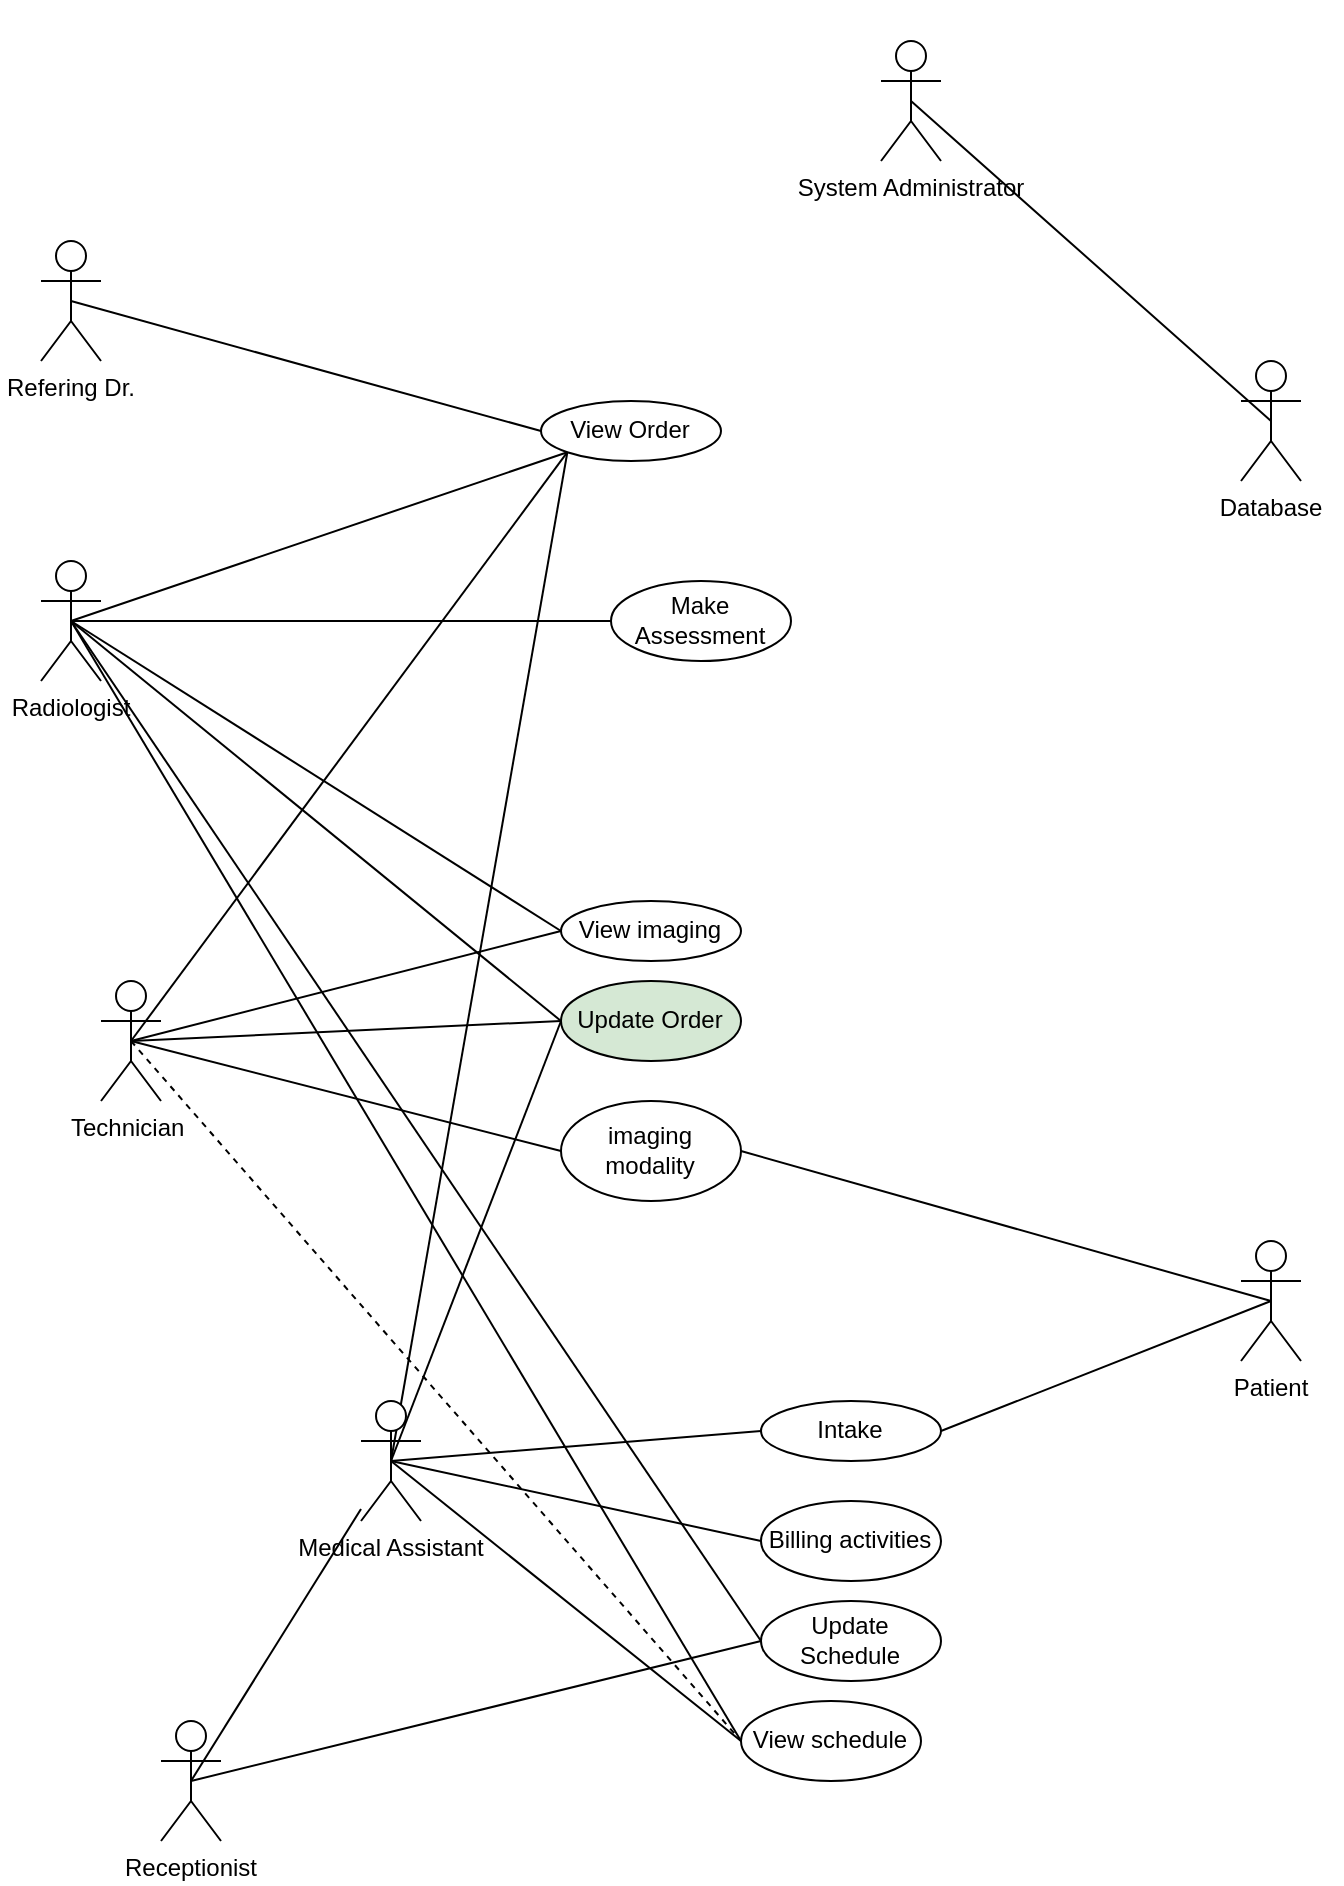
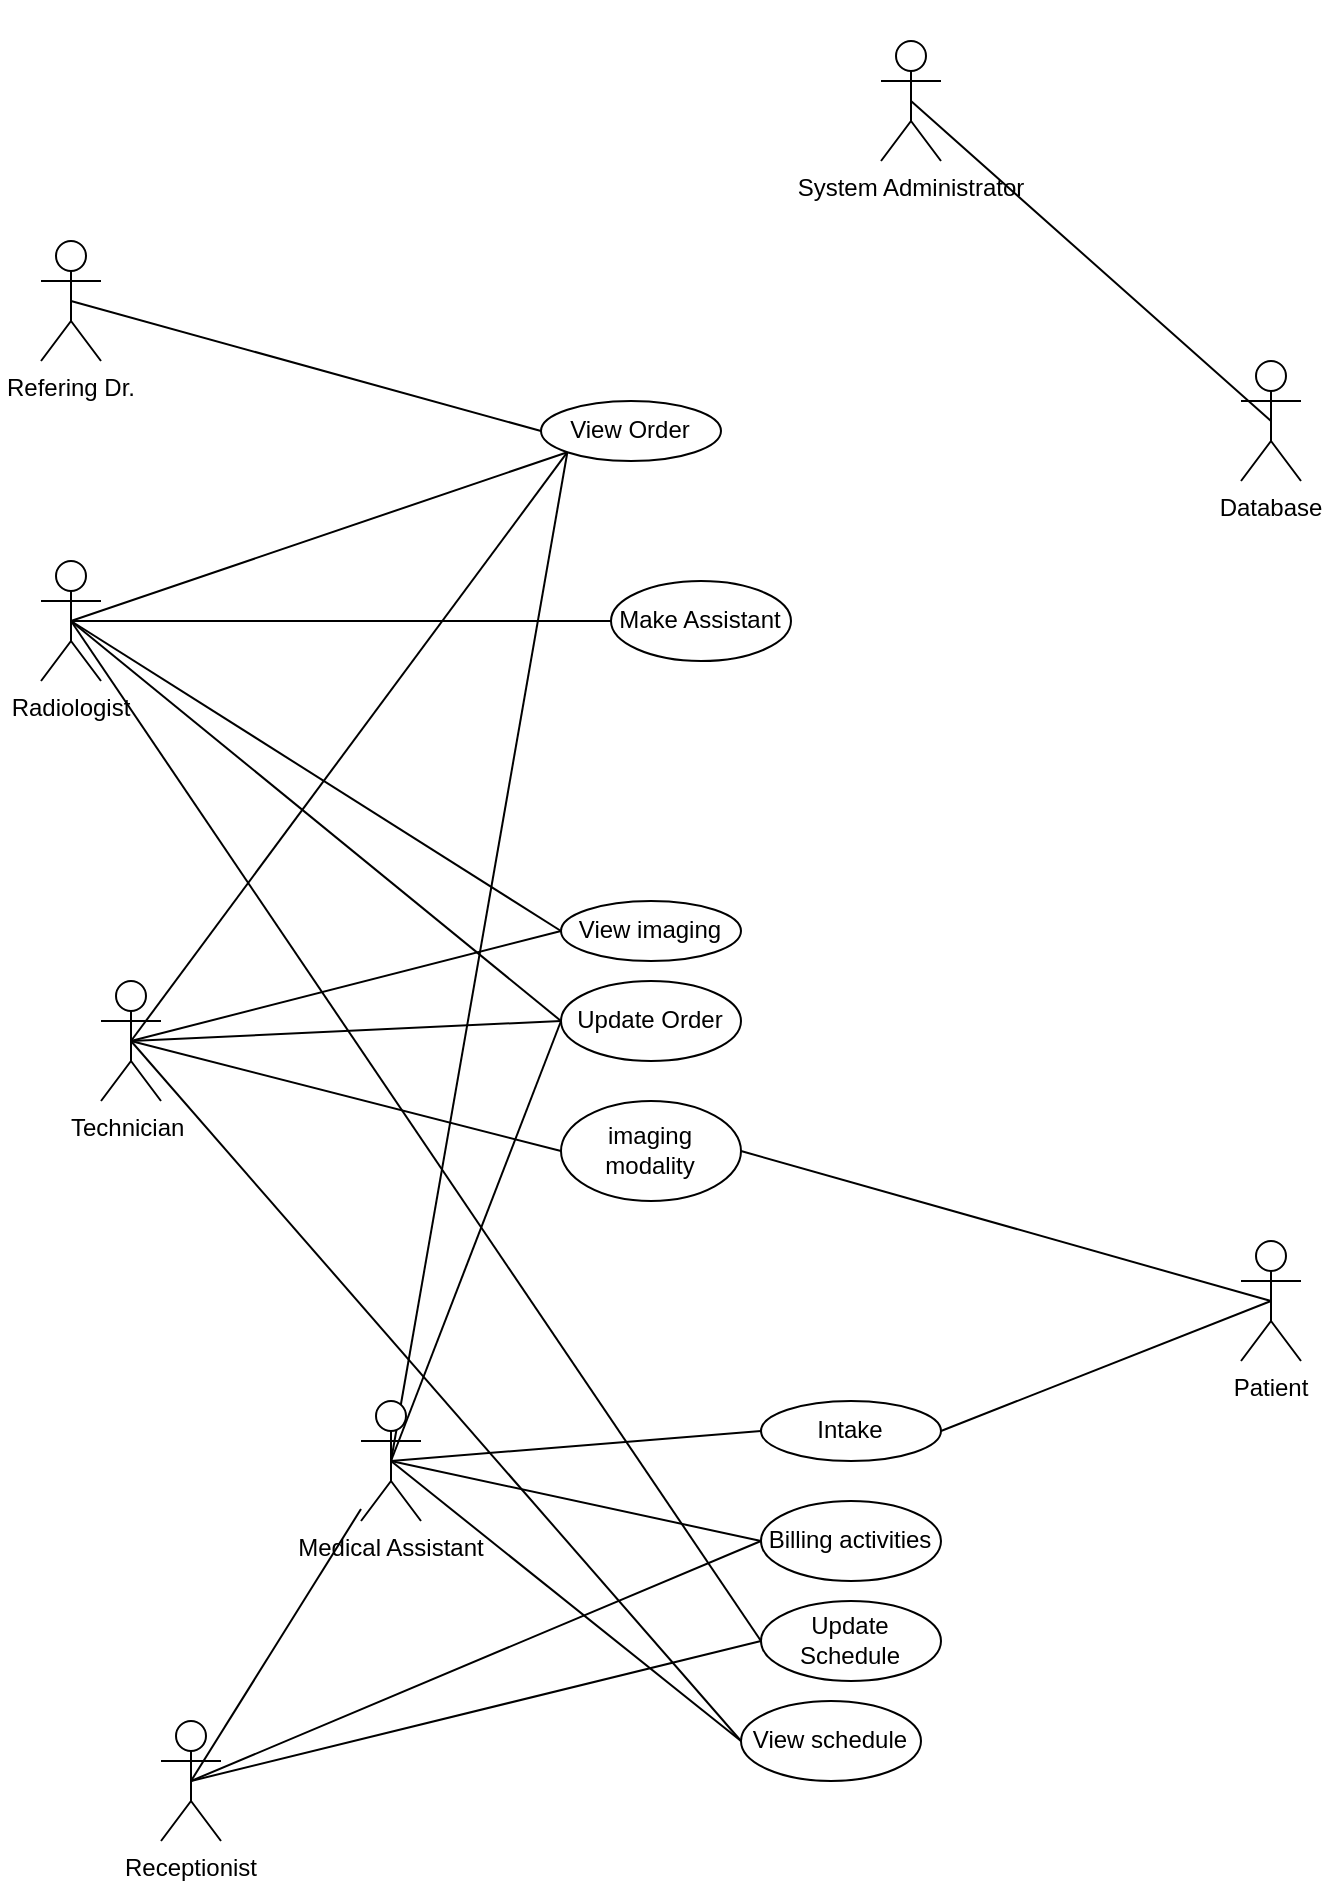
  <mxCell id="0" />
  <mxCell id="1" parent="0" />
  <mxCell id="2" style="rounded=0;orthogonalLoop=1;jettySize=auto;html=1;exitX=0.5;exitY=0.5;exitDx=0;exitDy=0;exitPerimeter=0;entryX=0;entryY=0.5;entryDx=0;entryDy=0;endArrow=none;endFill=0;" edge="1" parent="1" source="3" target="4"><mxGeometry relative="1" as="geometry" /></mxCell>
  <mxCell id="3" value="Refering Dr." style="shape=umlActor;verticalLabelPosition=bottom;verticalAlign=top;html=1;outlineConnect=0;" vertex="1" parent="1"><mxGeometry x="20" y="120" width="30" height="60" as="geometry" /></mxCell>
  <mxCell id="4" value="View Order" style="ellipse;whiteSpace=wrap;html=1;" vertex="1" parent="1"><mxGeometry x="270" y="200" width="90" height="30" as="geometry" /></mxCell>
  <mxCell id="5" style="edgeStyle=none;rounded=0;orthogonalLoop=1;jettySize=auto;html=1;exitX=0.5;exitY=0.5;exitDx=0;exitDy=0;exitPerimeter=0;entryX=0;entryY=0.5;entryDx=0;entryDy=0;endArrow=none;endFill=0;" edge="1" parent="1" source="11" target="12"><mxGeometry relative="1" as="geometry" /></mxCell>
  <mxCell id="6" style="edgeStyle=none;rounded=0;orthogonalLoop=1;jettySize=auto;html=1;exitX=0.5;exitY=0.5;exitDx=0;exitDy=0;exitPerimeter=0;entryX=0;entryY=1;entryDx=0;entryDy=0;endArrow=none;endFill=0;" edge="1" parent="1" source="11" target="4"><mxGeometry relative="1" as="geometry" /></mxCell>
  <mxCell id="7" style="edgeStyle=none;rounded=0;orthogonalLoop=1;jettySize=auto;html=1;exitX=0.5;exitY=0.5;exitDx=0;exitDy=0;exitPerimeter=0;entryX=0;entryY=0.5;entryDx=0;entryDy=0;endArrow=none;endFill=0;" edge="1" parent="1" source="11" target="24"><mxGeometry relative="1" as="geometry" /></mxCell>
  <mxCell id="8" style="edgeStyle=none;rounded=0;orthogonalLoop=1;jettySize=auto;html=1;exitX=0.5;exitY=0.5;exitDx=0;exitDy=0;exitPerimeter=0;entryX=0;entryY=0.5;entryDx=0;entryDy=0;endArrow=none;endFill=0;" edge="1" parent="1" source="11" target="21"><mxGeometry relative="1" as="geometry" /></mxCell>
- <mxCell id="9" style="edgeStyle=none;rounded=0;orthogonalLoop=1;jettySize=auto;html=1;exitX=0.5;exitY=0.5;exitDx=0;exitDy=0;exitPerimeter=0;entryX=0;entryY=0.5;entryDx=0;entryDy=0;endArrow=none;endFill=0;" edge="1" parent="1" source="11" target="40"><mxGeometry relative="1" as="geometry" /></mxCell>
  <mxCell id="10" style="edgeStyle=none;rounded=0;orthogonalLoop=1;jettySize=auto;html=1;exitX=0.5;exitY=0.5;exitDx=0;exitDy=0;exitPerimeter=0;entryX=0;entryY=0.5;entryDx=0;entryDy=0;endArrow=none;endFill=0;" edge="1" parent="1" source="11" target="41"><mxGeometry relative="1" as="geometry" /></mxCell>
  <mxCell id="11" value="Radiologist" style="shape=umlActor;verticalLabelPosition=bottom;verticalAlign=top;html=1;outlineConnect=0;" vertex="1" parent="1"><mxGeometry x="20" y="280" width="30" height="60" as="geometry" /></mxCell>
- <mxCell id="12" value="Make Assessment" style="ellipse;whiteSpace=wrap;html=1;" vertex="1" parent="1"><mxGeometry x="305" y="290" width="90" height="40" as="geometry" /></mxCell>
+ <mxCell id="12" value="Make Assistant" style="ellipse;whiteSpace=wrap;html=1;" vertex="1" parent="1"><mxGeometry x="305" y="290" width="90" height="40" as="geometry" /></mxCell>
  <mxCell id="13" style="edgeStyle=none;rounded=0;orthogonalLoop=1;jettySize=auto;html=1;exitX=0.5;exitY=0.5;exitDx=0;exitDy=0;exitPerimeter=0;entryX=0;entryY=0.5;entryDx=0;entryDy=0;endArrow=none;endFill=0;" edge="1" parent="1" source="18" target="20"><mxGeometry relative="1" as="geometry" /></mxCell>
  <mxCell id="14" style="edgeStyle=none;rounded=0;orthogonalLoop=1;jettySize=auto;html=1;exitX=0.5;exitY=0.5;exitDx=0;exitDy=0;exitPerimeter=0;entryX=0;entryY=1;entryDx=0;entryDy=0;endArrow=none;endFill=0;" edge="1" parent="1" source="18" target="4"><mxGeometry relative="1" as="geometry" /></mxCell>
  <mxCell id="15" style="edgeStyle=none;rounded=0;orthogonalLoop=1;jettySize=auto;html=1;exitX=0.5;exitY=0.5;exitDx=0;exitDy=0;exitPerimeter=0;entryX=0;entryY=0.5;entryDx=0;entryDy=0;endArrow=none;endFill=0;" edge="1" parent="1" source="18" target="24"><mxGeometry relative="1" as="geometry" /></mxCell>
  <mxCell id="16" style="edgeStyle=none;rounded=0;orthogonalLoop=1;jettySize=auto;html=1;exitX=0.5;exitY=0.5;exitDx=0;exitDy=0;exitPerimeter=0;entryX=0;entryY=0.5;entryDx=0;entryDy=0;endArrow=none;endFill=0;" edge="1" parent="1" source="18" target="21"><mxGeometry relative="1" as="geometry" /></mxCell>
- <mxCell id="17" style="edgeStyle=none;rounded=0;orthogonalLoop=1;jettySize=auto;html=1;exitX=0.5;exitY=0.5;exitDx=0;exitDy=0;exitPerimeter=0;entryX=0;entryY=0.5;entryDx=0;entryDy=0;endArrow=none;endFill=0;dashed=1;" edge="1" parent="1" source="18" target="40"><mxGeometry relative="1" as="geometry" /></mxCell>
+ <mxCell id="17" style="edgeStyle=none;rounded=0;orthogonalLoop=1;jettySize=auto;html=1;exitX=0.5;exitY=0.5;exitDx=0;exitDy=0;exitPerimeter=0;entryX=0;entryY=0.5;entryDx=0;entryDy=0;endArrow=none;endFill=0;" edge="1" parent="1" source="18" target="40"><mxGeometry relative="1" as="geometry" /></mxCell>
  <mxCell id="18" value="Technician&amp;nbsp;" style="shape=umlActor;verticalLabelPosition=bottom;verticalAlign=top;html=1;outlineConnect=0;" vertex="1" parent="1"><mxGeometry x="50" y="490" width="30" height="60" as="geometry" /></mxCell>
  <mxCell id="19" value="System Administrator" style="shape=umlActor;verticalLabelPosition=bottom;verticalAlign=top;html=1;outlineConnect=0;" vertex="1" parent="1"><mxGeometry x="440" y="20" width="30" height="60" as="geometry" /></mxCell>
  <mxCell id="20" value="imaging modality" style="ellipse;whiteSpace=wrap;html=1;" vertex="1" parent="1"><mxGeometry x="280" y="550" width="90" height="50" as="geometry" /></mxCell>
  <mxCell id="21" value="View imaging" style="ellipse;whiteSpace=wrap;html=1;" vertex="1" parent="1"><mxGeometry x="280" y="450" width="90" height="30" as="geometry" /></mxCell>
  <mxCell id="22" style="edgeStyle=none;rounded=0;orthogonalLoop=1;jettySize=auto;html=1;exitX=0.5;exitY=0.5;exitDx=0;exitDy=0;exitPerimeter=0;entryX=0.5;entryY=0.5;entryDx=0;entryDy=0;entryPerimeter=0;endArrow=none;endFill=0;" edge="1" parent="1" source="23" target="19"><mxGeometry relative="1" as="geometry" /></mxCell>
  <mxCell id="23" value="Database" style="shape=umlActor;verticalLabelPosition=bottom;verticalAlign=top;html=1;outlineConnect=0;" vertex="1" parent="1"><mxGeometry x="620" y="180" width="30" height="60" as="geometry" /></mxCell>
- <mxCell id="24" value="Update Order" style="ellipse;whiteSpace=wrap;html=1;fillColor=#d5e8d4;" vertex="1" parent="1"><mxGeometry x="280" y="490" width="90" height="40" as="geometry" /></mxCell>
+ <mxCell id="24" value="Update Order" style="ellipse;whiteSpace=wrap;html=1;" vertex="1" parent="1"><mxGeometry x="280" y="490" width="90" height="40" as="geometry" /></mxCell>
  <mxCell id="25" style="edgeStyle=none;rounded=0;orthogonalLoop=1;jettySize=auto;html=1;exitX=0.5;exitY=0.5;exitDx=0;exitDy=0;exitPerimeter=0;entryX=1;entryY=0.5;entryDx=0;entryDy=0;endArrow=none;endFill=0;" edge="1" parent="1" source="27" target="20"><mxGeometry relative="1" as="geometry" /></mxCell>
  <mxCell id="26" style="edgeStyle=none;rounded=0;orthogonalLoop=1;jettySize=auto;html=1;exitX=0.5;exitY=0.5;exitDx=0;exitDy=0;exitPerimeter=0;entryX=1;entryY=0.5;entryDx=0;entryDy=0;endArrow=none;endFill=0;" edge="1" parent="1" source="27" target="38"><mxGeometry relative="1" as="geometry" /></mxCell>
  <mxCell id="27" value="Patient" style="shape=umlActor;verticalLabelPosition=bottom;verticalAlign=top;html=1;outlineConnect=0;" vertex="1" parent="1"><mxGeometry x="620" y="620" width="30" height="60" as="geometry" /></mxCell>
+ <mxCell id="28" style="edgeStyle=none;rounded=0;orthogonalLoop=1;jettySize=auto;html=1;exitX=0.5;exitY=0.5;exitDx=0;exitDy=0;exitPerimeter=0;entryX=0;entryY=0.5;entryDx=0;entryDy=0;endArrow=none;endFill=0;" edge="1" parent="1" source="31" target="39"><mxGeometry relative="1" as="geometry" /></mxCell>
  <mxCell id="29" style="edgeStyle=none;rounded=0;orthogonalLoop=1;jettySize=auto;html=1;exitX=0.5;exitY=0.5;exitDx=0;exitDy=0;exitPerimeter=0;endArrow=none;endFill=0;" edge="1" parent="1" source="31" target="37"><mxGeometry relative="1" as="geometry" /></mxCell>
  <mxCell id="30" style="edgeStyle=none;rounded=0;orthogonalLoop=1;jettySize=auto;html=1;exitX=0.5;exitY=0.5;exitDx=0;exitDy=0;exitPerimeter=0;entryX=0;entryY=0.5;entryDx=0;entryDy=0;endArrow=none;endFill=0;" edge="1" parent="1" source="31" target="41"><mxGeometry relative="1" as="geometry" /></mxCell>
  <mxCell id="31" value="Receptionist" style="shape=umlActor;verticalLabelPosition=bottom;verticalAlign=top;html=1;outlineConnect=0;" vertex="1" parent="1"><mxGeometry x="80" y="860" width="30" height="60" as="geometry" /></mxCell>
  <mxCell id="32" style="edgeStyle=none;rounded=0;orthogonalLoop=1;jettySize=auto;html=1;exitX=0.5;exitY=0.5;exitDx=0;exitDy=0;exitPerimeter=0;entryX=0;entryY=0.5;entryDx=0;entryDy=0;endArrow=none;endFill=0;" edge="1" parent="1" source="37" target="38"><mxGeometry relative="1" as="geometry" /></mxCell>
  <mxCell id="33" style="edgeStyle=none;rounded=0;orthogonalLoop=1;jettySize=auto;html=1;exitX=0.5;exitY=0.5;exitDx=0;exitDy=0;exitPerimeter=0;entryX=0;entryY=0.5;entryDx=0;entryDy=0;endArrow=none;endFill=0;" edge="1" parent="1" source="37" target="39"><mxGeometry relative="1" as="geometry" /></mxCell>
  <mxCell id="34" style="edgeStyle=none;rounded=0;orthogonalLoop=1;jettySize=auto;html=1;exitX=0.5;exitY=0.5;exitDx=0;exitDy=0;exitPerimeter=0;entryX=0;entryY=0.5;entryDx=0;entryDy=0;endArrow=none;endFill=0;" edge="1" parent="1" source="37" target="40"><mxGeometry relative="1" as="geometry" /></mxCell>
  <mxCell id="35" style="edgeStyle=none;rounded=0;orthogonalLoop=1;jettySize=auto;html=1;exitX=0.5;exitY=0.5;exitDx=0;exitDy=0;exitPerimeter=0;entryX=0;entryY=1;entryDx=0;entryDy=0;endArrow=none;endFill=0;" edge="1" parent="1" source="37" target="4"><mxGeometry relative="1" as="geometry" /></mxCell>
  <mxCell id="36" style="edgeStyle=none;rounded=0;orthogonalLoop=1;jettySize=auto;html=1;exitX=0.5;exitY=0.5;exitDx=0;exitDy=0;exitPerimeter=0;entryX=0;entryY=0.5;entryDx=0;entryDy=0;endArrow=none;endFill=0;" edge="1" parent="1" source="37" target="24"><mxGeometry relative="1" as="geometry" /></mxCell>
  <mxCell id="37" value="Medical Assistant" style="shape=umlActor;verticalLabelPosition=bottom;verticalAlign=top;html=1;outlineConnect=0;" vertex="1" parent="1"><mxGeometry x="180" y="700" width="30" height="60" as="geometry" /></mxCell>
  <mxCell id="38" value="Intake" style="ellipse;whiteSpace=wrap;html=1;" vertex="1" parent="1"><mxGeometry x="380" y="700" width="90" height="30" as="geometry" /></mxCell>
  <mxCell id="39" value="Billing activities" style="ellipse;whiteSpace=wrap;html=1;" vertex="1" parent="1"><mxGeometry x="380" y="750" width="90" height="40" as="geometry" /></mxCell>
  <mxCell id="40" value="View schedule" style="ellipse;whiteSpace=wrap;html=1;" vertex="1" parent="1"><mxGeometry x="370" y="850" width="90" height="40" as="geometry" /></mxCell>
  <mxCell id="41" value="Update Schedule" style="ellipse;whiteSpace=wrap;html=1;" vertex="1" parent="1"><mxGeometry x="380" y="800" width="90" height="40" as="geometry" /></mxCell>
